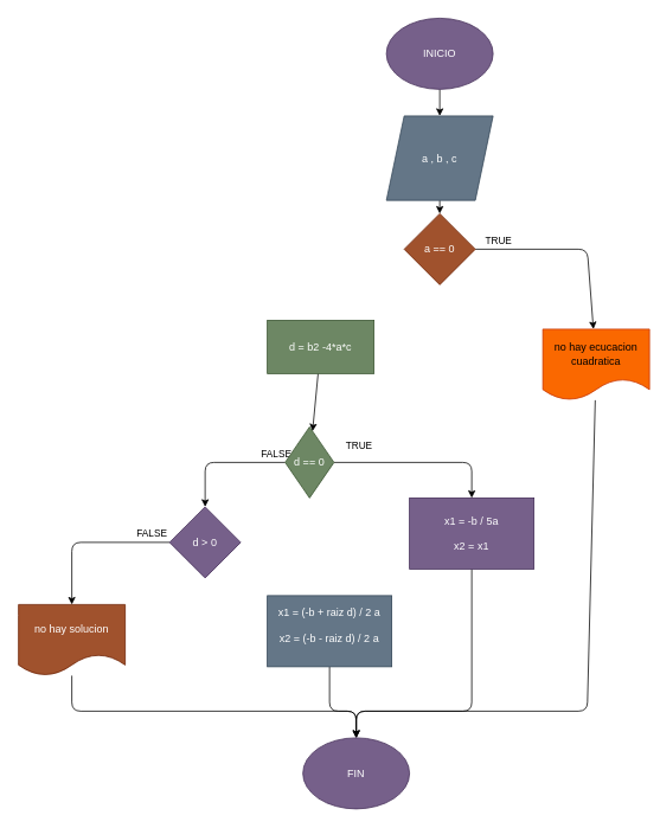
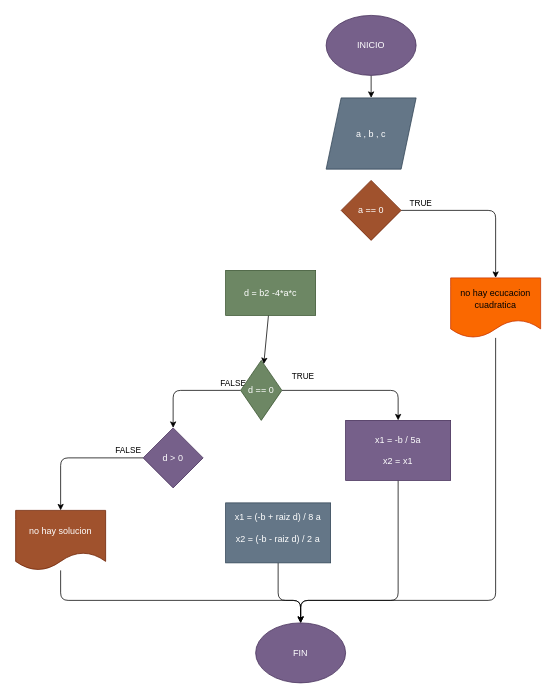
  <mxCell id="0" />
  <mxCell id="1" parent="0" />
  <mxCell id="2" value="" style="edgeStyle=none;html=1;" edge="1" parent="1" source="3" target="5"><mxGeometry relative="1" as="geometry" /></mxCell>
  <mxCell id="3" value="INICIO" style="ellipse;whiteSpace=wrap;html=1;fillColor=#76608a;fontColor=#ffffff;strokeColor=#432D57;" vertex="1" parent="1"><mxGeometry x="434" y="20" width="120" height="80" as="geometry" /></mxCell>
- <mxCell id="4" value="" style="edgeStyle=none;html=1;" edge="1" parent="1" source="5" target="7"><mxGeometry relative="1" as="geometry" /></mxCell>
  <mxCell id="5" value="a , b , c" style="shape=parallelogram;perimeter=parallelogramPerimeter;whiteSpace=wrap;html=1;fixedSize=1;fillColor=#647687;fontColor=#ffffff;strokeColor=#314354;" vertex="1" parent="1"><mxGeometry x="434" y="130" width="120" height="95" as="geometry" /></mxCell>
  <mxCell id="6" value="TRUE" style="edgeStyle=none;html=1;" edge="1" parent="1" source="7" target="9"><mxGeometry x="-0.759" y="10" relative="1" as="geometry"><Array as="points"><mxPoint x="660" y="280" /></Array><mxPoint as="offset" /></mxGeometry></mxCell>
  <mxCell id="7" value="a == 0" style="rhombus;whiteSpace=wrap;html=1;fillColor=#a0522d;fontColor=#ffffff;strokeColor=#6D1F00;" vertex="1" parent="1"><mxGeometry x="454" y="240" width="80" height="80" as="geometry" /></mxCell>
  <mxCell id="8" style="edgeStyle=none;html=1;entryX=0.5;entryY=0;entryDx=0;entryDy=0;endArrow=none;" edge="1" parent="1" source="9" target="24"><mxGeometry relative="1" as="geometry"><Array as="points"><mxPoint x="660" y="800" /><mxPoint x="400" y="800" /></Array></mxGeometry></mxCell>
- <mxCell id="9" value="no hay ecucacion&lt;br&gt;cuadratica" style="shape=document;whiteSpace=wrap;html=1;boundedLbl=1;fillColor=#fa6800;fontColor=#000000;strokeColor=#C73500;" vertex="1" parent="1"><mxGeometry x="610" y="370" width="120" height="80" as="geometry" /></mxCell>
+ <mxCell id="9" value="no hay ecucacion&lt;br&gt;cuadratica" style="shape=document;whiteSpace=wrap;html=1;boundedLbl=1;fillColor=#fa6800;fontColor=#000000;strokeColor=#C73500;" vertex="1" parent="1"><mxGeometry x="600" y="370" width="120" height="80" as="geometry" /></mxCell>
  <mxCell id="10" value="" style="edgeStyle=none;html=1;" edge="1" parent="1" source="11" target="15"><mxGeometry relative="1" as="geometry" /></mxCell>
  <mxCell id="11" value="d = b2 -4*a*c" style="whiteSpace=wrap;html=1;fillColor=#6d8764;fontColor=#ffffff;strokeColor=#3A5431;" vertex="1" parent="1"><mxGeometry x="300" y="360" width="120" height="60" as="geometry" /></mxCell>
  <mxCell id="12" style="edgeStyle=none;html=1;entryX=0.5;entryY=0;entryDx=0;entryDy=0;" edge="1" parent="1" source="15" target="17"><mxGeometry relative="1" as="geometry"><Array as="points"><mxPoint x="530" y="520" /></Array></mxGeometry></mxCell>
  <mxCell id="13" value="TRUE" style="edgeLabel;html=1;align=center;verticalAlign=middle;resizable=0;points=[];" vertex="1" connectable="0" parent="12"><mxGeometry x="-0.412" y="-2" relative="1" as="geometry"><mxPoint x="-30" y="-22" as="offset" /></mxGeometry></mxCell>
  <mxCell id="14" value="FALSE" style="edgeStyle=none;html=1;" edge="1" parent="1" source="15" target="19"><mxGeometry x="-0.857" y="-10" relative="1" as="geometry"><Array as="points"><mxPoint x="230" y="520" /></Array><mxPoint as="offset" /></mxGeometry></mxCell>
  <mxCell id="15" value="d == 0" style="rhombus;whiteSpace=wrap;html=1;fillColor=#6d8764;fontColor=#ffffff;strokeColor=#3A5431;" vertex="1" parent="1"><mxGeometry x="320" y="480" width="55" height="80" as="geometry" /></mxCell>
  <mxCell id="16" style="edgeStyle=none;html=1;entryX=0.5;entryY=0;entryDx=0;entryDy=0;" edge="1" parent="1" source="17" target="24"><mxGeometry relative="1" as="geometry"><Array as="points"><mxPoint x="530" y="800" /><mxPoint x="400" y="800" /></Array></mxGeometry></mxCell>
  <mxCell id="17" value="x1 = -b / 5a&lt;br&gt;&lt;br&gt;x2 = x1" style="rounded=0;whiteSpace=wrap;html=1;fillColor=#76608a;fontColor=#ffffff;strokeColor=#432D57;" vertex="1" parent="1"><mxGeometry x="460" y="560" width="140" height="80" as="geometry" /></mxCell>
  <mxCell id="18" value="FALSE" style="edgeStyle=none;html=1;" edge="1" parent="1" source="19" target="21"><mxGeometry x="-0.778" y="-10" relative="1" as="geometry"><Array as="points"><mxPoint x="80" y="610" /></Array><mxPoint as="offset" /></mxGeometry></mxCell>
  <mxCell id="19" value="d &amp;gt; 0" style="rhombus;whiteSpace=wrap;html=1;fillColor=#76608a;fontColor=#ffffff;strokeColor=#432D57;" vertex="1" parent="1"><mxGeometry x="190" y="570" width="80" height="80" as="geometry" /></mxCell>
  <mxCell id="20" style="edgeStyle=none;html=1;entryX=0.5;entryY=0;entryDx=0;entryDy=0;" edge="1" parent="1" source="21" target="24"><mxGeometry relative="1" as="geometry"><Array as="points"><mxPoint x="80" y="800" /><mxPoint x="400" y="800" /></Array></mxGeometry></mxCell>
  <mxCell id="21" value="no hay solucion" style="shape=document;whiteSpace=wrap;html=1;boundedLbl=1;fillColor=#a0522d;fontColor=#ffffff;strokeColor=#6D1F00;" vertex="1" parent="1"><mxGeometry x="20" y="680" width="120" height="80" as="geometry" /></mxCell>
  <mxCell id="22" style="edgeStyle=none;html=1;entryX=0.5;entryY=0;entryDx=0;entryDy=0;" edge="1" parent="1" source="23" target="24"><mxGeometry relative="1" as="geometry"><Array as="points"><mxPoint x="370" y="800" /><mxPoint x="400" y="800" /></Array></mxGeometry></mxCell>
- <mxCell id="23" value="x1 = (-b + raiz d) / 2 a&lt;br&gt;&lt;br&gt;x2 = (-b - raiz d) / 2 a&lt;br&gt;&amp;nbsp;" style="rounded=0;whiteSpace=wrap;html=1;fillColor=#647687;fontColor=#ffffff;strokeColor=#314354;" vertex="1" parent="1"><mxGeometry x="300" y="670" width="140" height="80" as="geometry" /></mxCell>
+ <mxCell id="23" value="x1 = (-b + raiz d) / 8 a&lt;br&gt;&lt;br&gt;x2 = (-b - raiz d) / 2 a&lt;br&gt;&amp;nbsp;" style="rounded=0;whiteSpace=wrap;html=1;fillColor=#647687;fontColor=#ffffff;strokeColor=#314354;" vertex="1" parent="1"><mxGeometry x="300" y="670" width="140" height="80" as="geometry" /></mxCell>
  <mxCell id="24" value="FIN" style="ellipse;whiteSpace=wrap;html=1;fillColor=#76608a;fontColor=#ffffff;strokeColor=#432D57;" vertex="1" parent="1"><mxGeometry x="340" y="830" width="120" height="80" as="geometry" /></mxCell>
